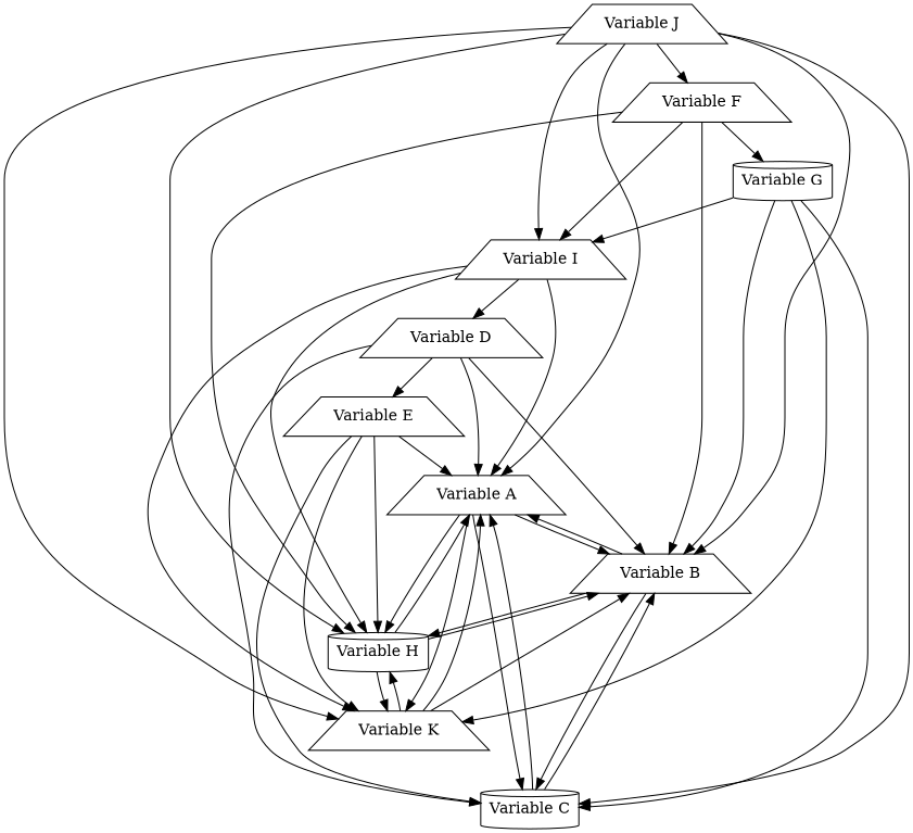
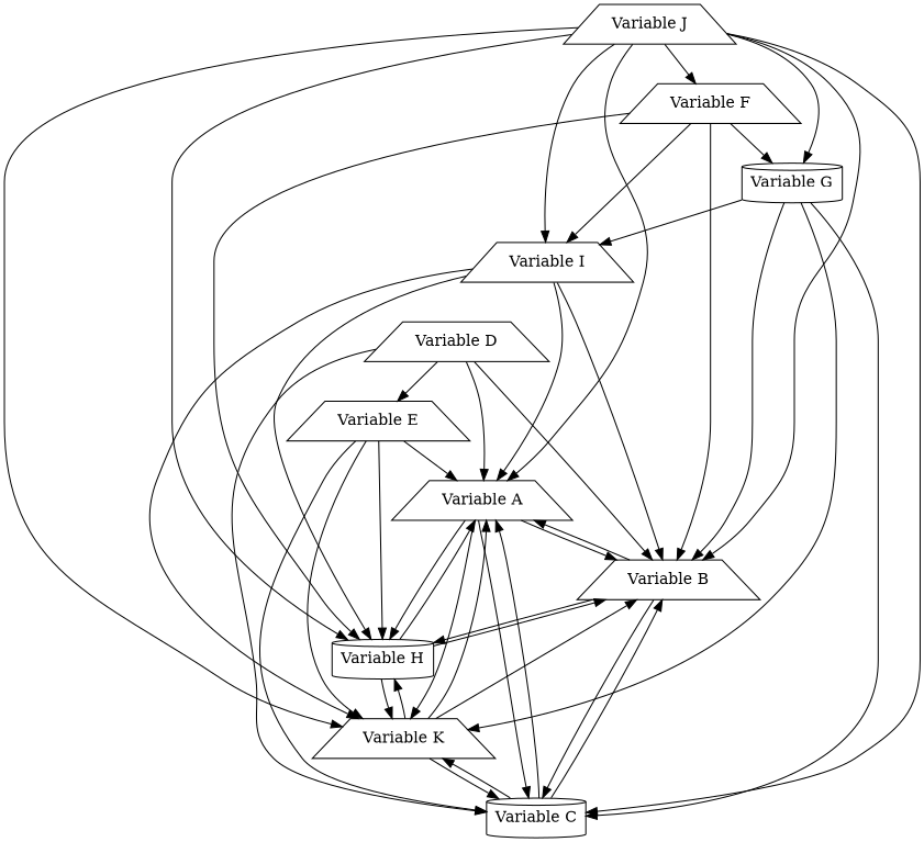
  digraph {
    node [shape=trapezium]
    n1 [label="Variable A"]
    n2 [label="Variable B"]
    n3 [label="Variable C" shape=cylinder]
    n4 [label="Variable H" shape=cylinder]
    n5 [label="Variable K"]
    n6 [label="Variable D"]
    n7 [label="Variable E"]
    n8 [label="Variable F"]
    n9 [label="Variable G" shape=cylinder]
    n10 [label="Variable I"]
    n11 [label="Variable J"]
    n1 -> n2
    n1 -> n3
    n1 -> n4
    n1 -> n5
    n2 -> n1
    n2 -> n3
    n2 -> n4
    n3 -> n1
    n3 -> n2
+   n3 -> n5
    n4 -> n1
    n4 -> n2
    n4 -> n5
    n5 -> n1
    n5 -> n2
+   n5 -> n3
    n5 -> n4
    n6 -> n1
    n6 -> n2
    n6 -> n3
    n6 -> n7
    n7 -> n1
    n7 -> n3
    n7 -> n4
    n7 -> n5
    n8 -> n2
    n8 -> n4
    n8 -> n9
    n8 -> n10
    n9 -> n2
    n9 -> n3
    n9 -> n5
    n9 -> n10
    n10 -> n1
-   n10 -> n6
+   n10 -> n2
    n10 -> n4
    n10 -> n5
    n11 -> n1
    n11 -> n2
    n11 -> n3
    n11 -> n4
    n11 -> n5
    n11 -> n8
+   n11 -> n9
    n11 -> n10
  }
